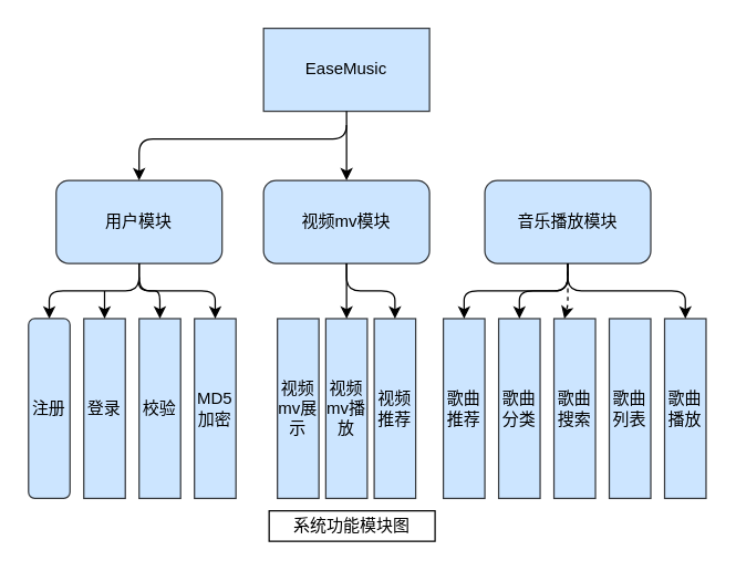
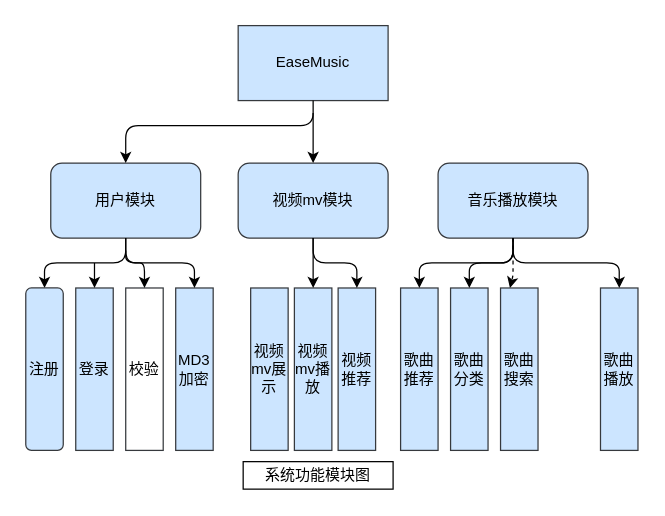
  <mxCell id="0" />
  <mxCell id="1" parent="0" />
  <mxCell id="2" value="EaseMusic" style="rounded=0;whiteSpace=wrap;html=1;fillColor=#cce5ff;strokeColor=#36393d;fontColor=#000000;" parent="1" vertex="1"><mxGeometry x="190" y="20" width="120" height="60" as="geometry" /></mxCell>
  <mxCell id="3" value="用户模块" style="rounded=1;whiteSpace=wrap;html=1;fillColor=#cce5ff;strokeColor=#36393d;fontColor=#000000;" parent="1" vertex="1"><mxGeometry x="40" y="130" width="120" height="60" as="geometry" /></mxCell>
  <mxCell id="4" value="视频mv模块" style="rounded=1;whiteSpace=wrap;html=1;fillColor=#cce5ff;strokeColor=#36393d;fontColor=#000000;" parent="1" vertex="1"><mxGeometry x="190" y="130" width="120" height="60" as="geometry" /></mxCell>
  <mxCell id="5" value="音乐播放模块" style="rounded=1;whiteSpace=wrap;html=1;fillColor=#cce5ff;strokeColor=#36393d;fontColor=#000000;" parent="1" vertex="1"><mxGeometry x="350" y="130" width="120" height="60" as="geometry" /></mxCell>
  <mxCell id="6" value="" style="endArrow=classic;html=1;fontColor=#000000;strokeColor=#000000;" parent="1" target="3" edge="1"><mxGeometry width="50" height="50" relative="1" as="geometry"><mxPoint x="250" y="80" as="sourcePoint" /><mxPoint x="280" y="170" as="targetPoint" /><Array as="points"><mxPoint x="250" y="100" /><mxPoint x="100" y="100" /></Array></mxGeometry></mxCell>
  <mxCell id="7" value="" style="endArrow=classic;html=1;fontColor=#000000;strokeColor=#000000;entryX=0.5;entryY=0;entryDx=0;entryDy=0;" parent="1" target="4" edge="1"><mxGeometry width="50" height="50" relative="1" as="geometry"><mxPoint x="250" y="90" as="sourcePoint" /><mxPoint x="280" y="170" as="targetPoint" /></mxGeometry></mxCell>
  <mxCell id="8" value="" style="endArrow=classic;html=1;fontColor=#000000;strokeColor=#000000;exitX=0.5;exitY=1;exitDx=0;exitDy=0;entryX=0.5;entryY=0;entryDx=0;entryDy=0;" parent="1" source="3" target="9" edge="1"><mxGeometry width="50" height="50" relative="1" as="geometry"><mxPoint x="230" y="220" as="sourcePoint" /><mxPoint x="10" y="210" as="targetPoint" /><Array as="points"><mxPoint x="100" y="210" /><mxPoint x="35" y="210" /></Array></mxGeometry></mxCell>
  <mxCell id="9" value="注册" style="whiteSpace=wrap;html=1;fillColor=#cce5ff;align=center;labelBackgroundColor=none;strokeColor=#36393d;fontColor=#000000;rounded=1;" parent="1" vertex="1"><mxGeometry x="20" y="230" width="30" height="130" as="geometry" /></mxCell>
- <mxCell id="10" value="校验" style="rounded=0;whiteSpace=wrap;html=1;fillColor=#cce5ff;strokeColor=#36393d;fontColor=#000000;" parent="1" vertex="1"><mxGeometry x="100" y="230" width="30" height="130" as="geometry" /></mxCell>
+ <mxCell id="10" value="校验" style="rounded=0;whiteSpace=wrap;html=1;fillColor=#ffffff;strokeColor=#36393d;fontColor=#000000;" parent="1" vertex="1"><mxGeometry x="100" y="230" width="30" height="130" as="geometry" /></mxCell>
  <mxCell id="11" value="登录" style="rounded=0;whiteSpace=wrap;html=1;fillColor=#cce5ff;strokeColor=#36393d;fontColor=#000000;" parent="1" vertex="1"><mxGeometry x="60" y="230" width="30" height="130" as="geometry" /></mxCell>
- <mxCell id="12" value="MD5加密" style="rounded=0;whiteSpace=wrap;html=1;fillColor=#cce5ff;strokeColor=#36393d;fontColor=#000000;" parent="1" vertex="1"><mxGeometry x="140" y="230" width="30" height="130" as="geometry" /></mxCell>
+ <mxCell id="12" value="MD3加密" style="rounded=0;whiteSpace=wrap;html=1;fillColor=#cce5ff;strokeColor=#36393d;fontColor=#000000;" parent="1" vertex="1"><mxGeometry x="140" y="230" width="30" height="130" as="geometry" /></mxCell>
  <mxCell id="13" value="" style="endArrow=classic;html=1;fontColor=#000000;strokeColor=#000000;entryX=0.5;entryY=0;entryDx=0;entryDy=0;" parent="1" target="11" edge="1"><mxGeometry width="50" height="50" relative="1" as="geometry"><mxPoint x="75" y="210" as="sourcePoint" /><mxPoint x="280" y="180" as="targetPoint" /></mxGeometry></mxCell>
  <mxCell id="14" value="" style="endArrow=classic;html=1;fontColor=#000000;strokeColor=#000000;entryX=0.5;entryY=0;entryDx=0;entryDy=0;" parent="1" target="10" edge="1"><mxGeometry width="50" height="50" relative="1" as="geometry"><mxPoint x="100" y="190" as="sourcePoint" /><mxPoint x="280" y="180" as="targetPoint" /><Array as="points"><mxPoint x="100" y="210" /><mxPoint x="115" y="210" /></Array></mxGeometry></mxCell>
  <mxCell id="15" value="" style="endArrow=classic;html=1;fontColor=#000000;strokeColor=#000000;entryX=0.5;entryY=0;entryDx=0;entryDy=0;" parent="1" target="12" edge="1"><mxGeometry width="50" height="50" relative="1" as="geometry"><mxPoint x="100" y="200" as="sourcePoint" /><mxPoint x="280" y="180" as="targetPoint" /><Array as="points"><mxPoint x="100" y="210" /><mxPoint x="155" y="210" /></Array></mxGeometry></mxCell>
  <mxCell id="16" value="视频mv展示" style="rounded=0;whiteSpace=wrap;html=1;fillColor=#cce5ff;strokeColor=#36393d;fontColor=#000000;" parent="1" vertex="1"><mxGeometry x="200" y="230" width="30" height="130" as="geometry" /></mxCell>
  <mxCell id="17" value="视频mv播放" style="rounded=0;whiteSpace=wrap;html=1;fillColor=#cce5ff;strokeColor=#36393d;fontColor=#000000;" parent="1" vertex="1"><mxGeometry x="235" y="230" width="30" height="130" as="geometry" /></mxCell>
  <mxCell id="18" value="" style="endArrow=classic;html=1;fontColor=#000000;strokeColor=#000000;entryX=0.5;entryY=0;entryDx=0;entryDy=0;" parent="1" target="17" edge="1"><mxGeometry width="50" height="50" relative="1" as="geometry"><mxPoint x="250" y="190" as="sourcePoint" /><mxPoint x="270" y="190" as="targetPoint" /></mxGeometry></mxCell>
  <mxCell id="19" value="视频推荐" style="rounded=0;whiteSpace=wrap;html=1;fillColor=#cce5ff;strokeColor=#36393d;fontColor=#000000;" parent="1" vertex="1"><mxGeometry x="270" y="230" width="30" height="130" as="geometry" /></mxCell>
  <mxCell id="20" value="" style="endArrow=classic;html=1;fontColor=#000000;strokeColor=#000000;entryX=0.5;entryY=0;entryDx=0;entryDy=0;" parent="1" target="19" edge="1"><mxGeometry width="50" height="50" relative="1" as="geometry"><mxPoint x="250" y="190" as="sourcePoint" /><mxPoint x="270" y="180" as="targetPoint" /><Array as="points"><mxPoint x="250" y="210" /><mxPoint x="285" y="210" /></Array></mxGeometry></mxCell>
  <mxCell id="21" value="歌曲推荐" style="rounded=0;whiteSpace=wrap;html=1;fillColor=#cce5ff;strokeColor=#36393d;fontColor=#000000;" parent="1" vertex="1"><mxGeometry x="320" y="230" width="30" height="130" as="geometry" /></mxCell>
  <mxCell id="22" value="歌曲分类" style="rounded=0;whiteSpace=wrap;html=1;fillColor=#cce5ff;strokeColor=#36393d;fontColor=#000000;" parent="1" vertex="1"><mxGeometry x="360" y="230" width="30" height="130" as="geometry" /></mxCell>
  <mxCell id="23" value="歌曲搜索" style="rounded=0;whiteSpace=wrap;html=1;fillColor=#cce5ff;strokeColor=#36393d;fontColor=#000000;" parent="1" vertex="1"><mxGeometry x="400" y="230" width="30" height="130" as="geometry" /></mxCell>
  <mxCell id="24" value="歌曲播放" style="rounded=0;whiteSpace=wrap;html=1;fillColor=#cce5ff;strokeColor=#36393d;fontColor=#000000;" parent="1" vertex="1"><mxGeometry x="480" y="230" width="30" height="130" as="geometry" /></mxCell>
- <mxCell id="25" value="歌曲列表" style="rounded=0;whiteSpace=wrap;html=1;fillColor=#cce5ff;strokeColor=#36393d;fontColor=#000000;" parent="1" vertex="1"><mxGeometry x="440" y="230" width="30" height="130" as="geometry" /></mxCell>
  <mxCell id="26" value="" style="endArrow=classic;html=1;fontColor=#000000;strokeColor=#000000;exitX=0.5;exitY=1;exitDx=0;exitDy=0;entryX=0.25;entryY=0;entryDx=0;entryDy=0;dashed=1;" parent="1" source="5" target="23" edge="1"><mxGeometry width="50" height="50" relative="1" as="geometry"><mxPoint x="220" y="230" as="sourcePoint" /><mxPoint x="410" y="228" as="targetPoint" /><Array as="points"><mxPoint x="410" y="210" /><mxPoint x="410" y="220" /></Array></mxGeometry></mxCell>
  <mxCell id="27" value="" style="endArrow=classic;html=1;fontColor=#000000;strokeColor=#000000;entryX=0.5;entryY=0;entryDx=0;entryDy=0;" parent="1" target="22" edge="1"><mxGeometry width="50" height="50" relative="1" as="geometry"><mxPoint x="410" y="190" as="sourcePoint" /><mxPoint x="270" y="180" as="targetPoint" /><Array as="points"><mxPoint x="410" y="210" /><mxPoint x="375" y="210" /></Array></mxGeometry></mxCell>
  <mxCell id="28" value="" style="endArrow=classic;html=1;fontColor=#000000;strokeColor=#000000;entryX=0.5;entryY=0;entryDx=0;entryDy=0;" parent="1" target="21" edge="1"><mxGeometry width="50" height="50" relative="1" as="geometry"><mxPoint x="410" y="190" as="sourcePoint" /><mxPoint x="270" y="180" as="targetPoint" /><Array as="points"><mxPoint x="410" y="210" /><mxPoint x="335" y="210" /></Array></mxGeometry></mxCell>
  <mxCell id="29" value="" style="endArrow=classic;html=1;fontColor=#000000;strokeColor=#000000;entryX=0.5;entryY=0;entryDx=0;entryDy=0;" parent="1" target="24" edge="1"><mxGeometry width="50" height="50" relative="1" as="geometry"><mxPoint x="410" y="190" as="sourcePoint" /><mxPoint x="270" y="180" as="targetPoint" /><Array as="points"><mxPoint x="410" y="210" /><mxPoint x="495" y="210" /></Array></mxGeometry></mxCell>
  <mxCell id="30" value="系统功能模块图" style="rounded=0;whiteSpace=wrap;html=1;fillColor=#FFFFFF;fontColor=#000000;" vertex="1" parent="1"><mxGeometry x="194" y="369" width="120" height="22" as="geometry" /></mxCell>
